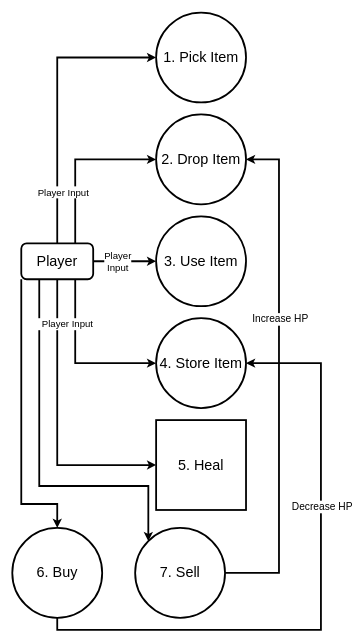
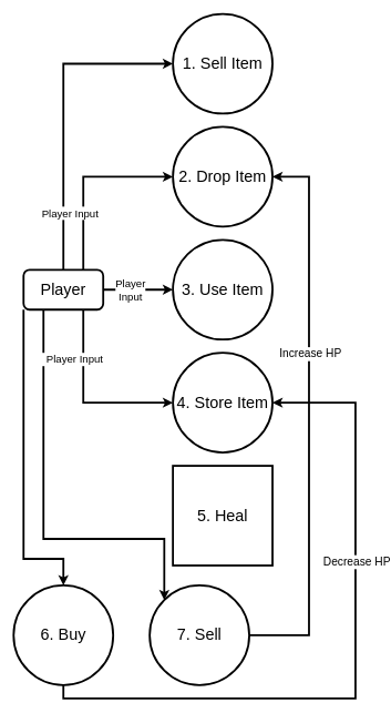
  <mxCell id="0" />
  <mxCell id="1" parent="0" />
  <mxCell id="2" value="" style="edgeStyle=orthogonalEdgeStyle;rounded=0;orthogonalLoop=1;jettySize=auto;html=1;exitX=0.75;exitY=0;exitDx=0;exitDy=0;entryX=0;entryY=0.5;entryDx=0;entryDy=0;strokeWidth=3;" parent="1" source="11" target="4" edge="1"><mxGeometry x="0.443" relative="1" as="geometry"><mxPoint as="offset" /></mxGeometry></mxCell>
  <mxCell id="3" style="edgeStyle=orthogonalEdgeStyle;rounded=0;orthogonalLoop=1;jettySize=auto;html=1;exitX=0.75;exitY=1;exitDx=0;exitDy=0;entryX=0;entryY=0.5;entryDx=0;entryDy=0;strokeWidth=3;" parent="1" source="11" target="13" edge="1"><mxGeometry relative="1" as="geometry" /></mxCell>
  <mxCell id="4" value="&lt;div&gt;2. Drop Item&lt;br&gt;&lt;/div&gt;" style="ellipse;whiteSpace=wrap;html=1;aspect=fixed;fontSize=24;strokeWidth=3;" parent="1" vertex="1"><mxGeometry x="260" y="190" width="150" height="150" as="geometry" /></mxCell>
  <mxCell id="5" style="edgeStyle=orthogonalEdgeStyle;rounded=0;orthogonalLoop=1;jettySize=auto;html=1;exitX=1;exitY=0.5;exitDx=0;exitDy=0;entryX=0;entryY=0.5;entryDx=0;entryDy=0;strokeWidth=3;" parent="1" source="11" target="12" edge="1"><mxGeometry relative="1" as="geometry" /></mxCell>
  <mxCell id="6" value="&lt;div style=&quot;font-size: 16px;&quot;&gt;&lt;font style=&quot;font-size: 16px;&quot;&gt;Player&lt;/font&gt;&lt;/div&gt;&lt;div style=&quot;font-size: 16px;&quot;&gt;&lt;font style=&quot;font-size: 16px;&quot;&gt;Input&lt;/font&gt;&lt;br style=&quot;font-size: 16px;&quot;&gt;&lt;/div&gt;" style="edgeLabel;html=1;align=center;verticalAlign=middle;resizable=0;points=[];fontSize=16;labelBackgroundColor=#FFFFFF;" parent="5" vertex="1" connectable="0"><mxGeometry x="-0.295" y="-1" relative="1" as="geometry"><mxPoint x="3" y="-1" as="offset" /></mxGeometry></mxCell>
  <mxCell id="7" style="edgeStyle=orthogonalEdgeStyle;rounded=0;orthogonalLoop=1;jettySize=auto;html=1;exitX=0.5;exitY=0;exitDx=0;exitDy=0;entryX=0;entryY=0.5;entryDx=0;entryDy=0;strokeWidth=3;" parent="1" source="11" target="14" edge="1"><mxGeometry relative="1" as="geometry" /></mxCell>
- <mxCell id="8" style="edgeStyle=orthogonalEdgeStyle;rounded=0;orthogonalLoop=1;jettySize=auto;html=1;exitX=0.5;exitY=1;exitDx=0;exitDy=0;entryX=0;entryY=0.5;entryDx=0;entryDy=0;strokeWidth=3;" parent="1" source="11" target="15" edge="1"><mxGeometry relative="1" as="geometry" /></mxCell>
  <mxCell id="9" style="edgeStyle=orthogonalEdgeStyle;rounded=0;orthogonalLoop=1;jettySize=auto;html=1;exitX=0.25;exitY=1;exitDx=0;exitDy=0;entryX=0;entryY=0;entryDx=0;entryDy=0;strokeWidth=3;" edge="1" parent="1" source="11" target="23"><mxGeometry relative="1" as="geometry"><Array as="points"><mxPoint x="65" y="810" /><mxPoint x="247" y="810" /></Array></mxGeometry></mxCell>
  <mxCell id="10" style="edgeStyle=orthogonalEdgeStyle;rounded=0;orthogonalLoop=1;jettySize=auto;html=1;exitX=0;exitY=1;exitDx=0;exitDy=0;strokeWidth=3;" edge="1" parent="1" source="11" target="20"><mxGeometry relative="1" as="geometry"><Array as="points"><mxPoint x="35" y="840" /><mxPoint x="95" y="840" /></Array></mxGeometry></mxCell>
  <mxCell id="11" value="&lt;font style=&quot;font-size: 24px&quot;&gt;Player&lt;/font&gt;" style="rounded=1;whiteSpace=wrap;html=1;strokeWidth=3;" parent="1" vertex="1"><mxGeometry x="35" y="405" width="120" height="60" as="geometry" /></mxCell>
  <mxCell id="12" value="&lt;div&gt;3. Use Item&lt;br&gt;&lt;/div&gt;" style="ellipse;whiteSpace=wrap;html=1;aspect=fixed;fontSize=24;strokeWidth=3;" parent="1" vertex="1"><mxGeometry x="260" y="360" width="150" height="150" as="geometry" /></mxCell>
  <mxCell id="13" value="&lt;div&gt;4. Store Item&lt;br&gt;&lt;/div&gt;" style="ellipse;whiteSpace=wrap;html=1;aspect=fixed;fontSize=24;strokeWidth=3;" parent="1" vertex="1"><mxGeometry x="260" y="530" width="150" height="150" as="geometry" /></mxCell>
- <mxCell id="14" value="&lt;div&gt;1. Pick Item&lt;br&gt;&lt;/div&gt;" style="ellipse;whiteSpace=wrap;html=1;aspect=fixed;fontSize=24;strokeWidth=3;" parent="1" vertex="1"><mxGeometry x="260" y="20" width="150" height="150" as="geometry" /></mxCell>
+ <mxCell id="14" value="&lt;div&gt;1. Sell Item&lt;br&gt;&lt;/div&gt;" style="ellipse;whiteSpace=wrap;html=1;aspect=fixed;fontSize=24;strokeWidth=3;" parent="1" vertex="1"><mxGeometry x="260" y="20" width="150" height="150" as="geometry" /></mxCell>
  <mxCell id="15" value="5. Heal" style="whiteSpace=wrap;html=1;aspect=fixed;fontSize=24;strokeWidth=3;rounded=0;" parent="1" vertex="1"><mxGeometry x="260" y="700" width="150" height="150" as="geometry" /></mxCell>
  <mxCell id="16" value="&lt;span style=&quot;background-color: rgb(255 , 255 , 255)&quot;&gt;&lt;font style=&quot;font-size: 16px&quot;&gt;Player Input&lt;/font&gt;&lt;/span&gt;" style="text;html=1;align=center;verticalAlign=middle;resizable=0;points=[];autosize=1;strokeColor=none;fillColor=default;" parent="1" vertex="1"><mxGeometry x="62" y="530" width="100" height="20" as="geometry" /></mxCell>
  <mxCell id="17" value="Player Input" style="text;html=1;align=center;verticalAlign=middle;resizable=0;points=[];autosize=1;strokeColor=none;fillColor=default;fontSize=16;" parent="1" vertex="1"><mxGeometry x="55" y="310" width="100" height="20" as="geometry" /></mxCell>
  <mxCell id="18" style="edgeStyle=orthogonalEdgeStyle;rounded=0;orthogonalLoop=1;jettySize=auto;html=1;exitX=0.5;exitY=1;exitDx=0;exitDy=0;entryX=1;entryY=0.5;entryDx=0;entryDy=0;fontSize=17;strokeWidth=3;" edge="1" parent="1" source="20" target="13"><mxGeometry relative="1" as="geometry"><Array as="points"><mxPoint x="95" y="1050" /><mxPoint x="535" y="1050" /><mxPoint x="535" y="605" /></Array></mxGeometry></mxCell>
  <mxCell id="19" value="Decrease HP" style="edgeLabel;html=1;align=center;verticalAlign=middle;resizable=0;points=[];fontSize=17;" vertex="1" connectable="0" parent="18"><mxGeometry x="0.293" y="-1" relative="1" as="geometry"><mxPoint as="offset" /></mxGeometry></mxCell>
  <mxCell id="20" value="&lt;div&gt;6. Buy&lt;br&gt;&lt;/div&gt;" style="ellipse;whiteSpace=wrap;html=1;aspect=fixed;fontSize=24;strokeWidth=3;" vertex="1" parent="1"><mxGeometry x="20" y="880" width="150" height="150" as="geometry" /></mxCell>
  <mxCell id="21" style="edgeStyle=orthogonalEdgeStyle;rounded=0;orthogonalLoop=1;jettySize=auto;html=1;exitX=1;exitY=0.5;exitDx=0;exitDy=0;entryX=1;entryY=0.5;entryDx=0;entryDy=0;strokeWidth=3;" edge="1" parent="1" source="23" target="4"><mxGeometry relative="1" as="geometry"><Array as="points"><mxPoint x="465" y="955" /><mxPoint x="465" y="265" /></Array></mxGeometry></mxCell>
  <mxCell id="22" value="&lt;font style=&quot;font-size: 17px&quot;&gt;Increase HP&lt;/font&gt;" style="edgeLabel;html=1;align=center;verticalAlign=middle;resizable=0;points=[];" vertex="1" connectable="0" parent="21"><mxGeometry x="0.097" y="-1" relative="1" as="geometry"><mxPoint y="-56" as="offset" /></mxGeometry></mxCell>
  <mxCell id="23" value="7. Sell" style="ellipse;whiteSpace=wrap;html=1;aspect=fixed;fontSize=24;strokeWidth=3;" vertex="1" parent="1"><mxGeometry x="225" y="880" width="150" height="150" as="geometry" /></mxCell>
